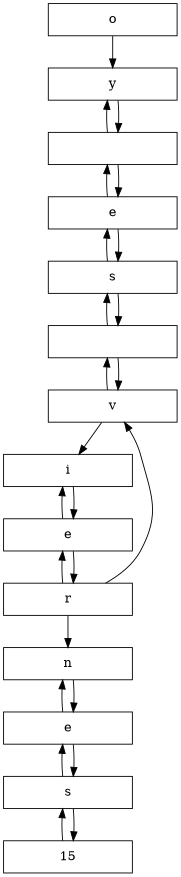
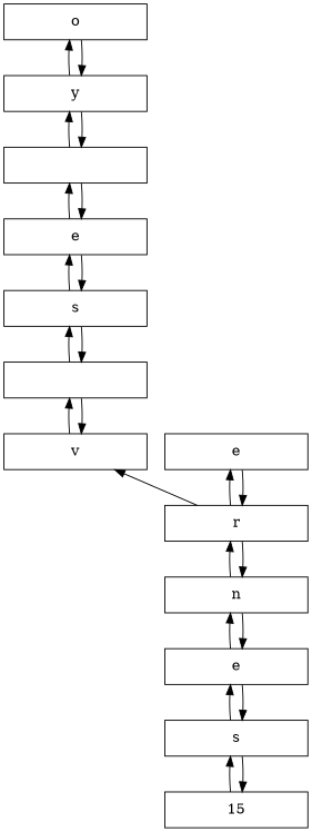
  digraph {
    rankdir=TB
    node [shape=box]
    n1 [label=o width=2.0]
    n2 [label=y width=2.0]
    n3 [label=" " width=2.0]
    n4 [label=e width=2.0]
    n5 [label=s width=2.0]
    n6 [label=" " width=2.0]
    n7 [label=v width=2.0]
-   n8 [label=i width=2.0]
    n9 [label=r width=2.0]
    n10 [label=e width=2.0]
    n11 [label=n width=2.0]
    n12 [label=e width=2.0]
    n13 [label=s width=2.0]
    n14 [label=15 width=2.0]
+   n1 -> n2 [dir=back]
    n1 -> n2
    n2 -> n3 [dir=back]
    n2 -> n3
    n3 -> n4 [dir=back]
    n3 -> n4
    n4 -> n5 [dir=back]
    n4 -> n5
    n5 -> n6 [dir=back]
    n5 -> n6
    n6 -> n7 [dir=back]
    n6 -> n7
-   n7 -> n8
    n7 -> n9 [dir=back]
-   n8 -> n10 [dir=back]
-   n8 -> n10
+   n9 -> n11 [dir=back]
    n9 -> n11
    n10 -> n9 [dir=back]
    n10 -> n9
    n11 -> n12 [dir=back]
    n11 -> n12
    n12 -> n13 [dir=back]
    n12 -> n13
    n13 -> n14 [dir=back]
    n13 -> n14
  }
